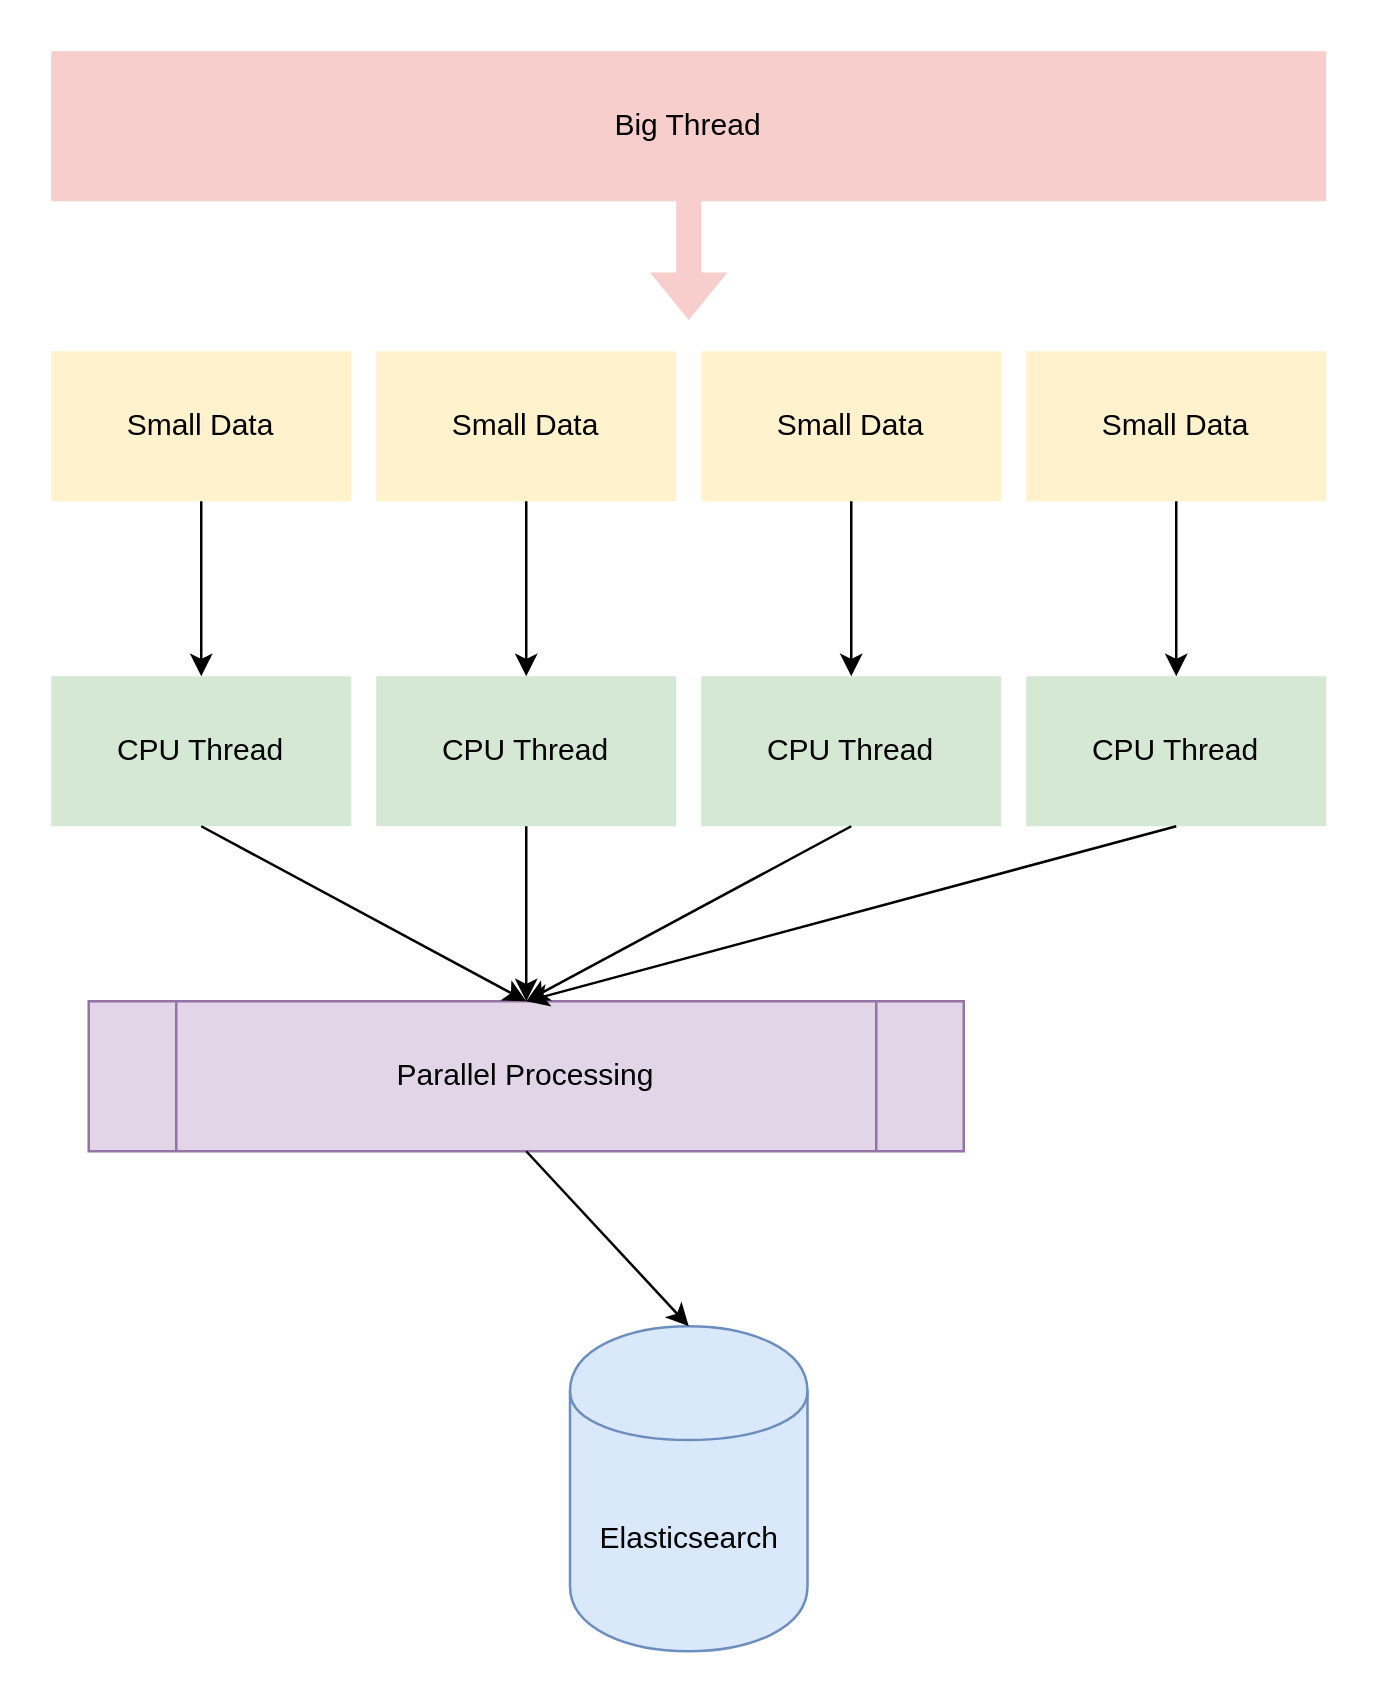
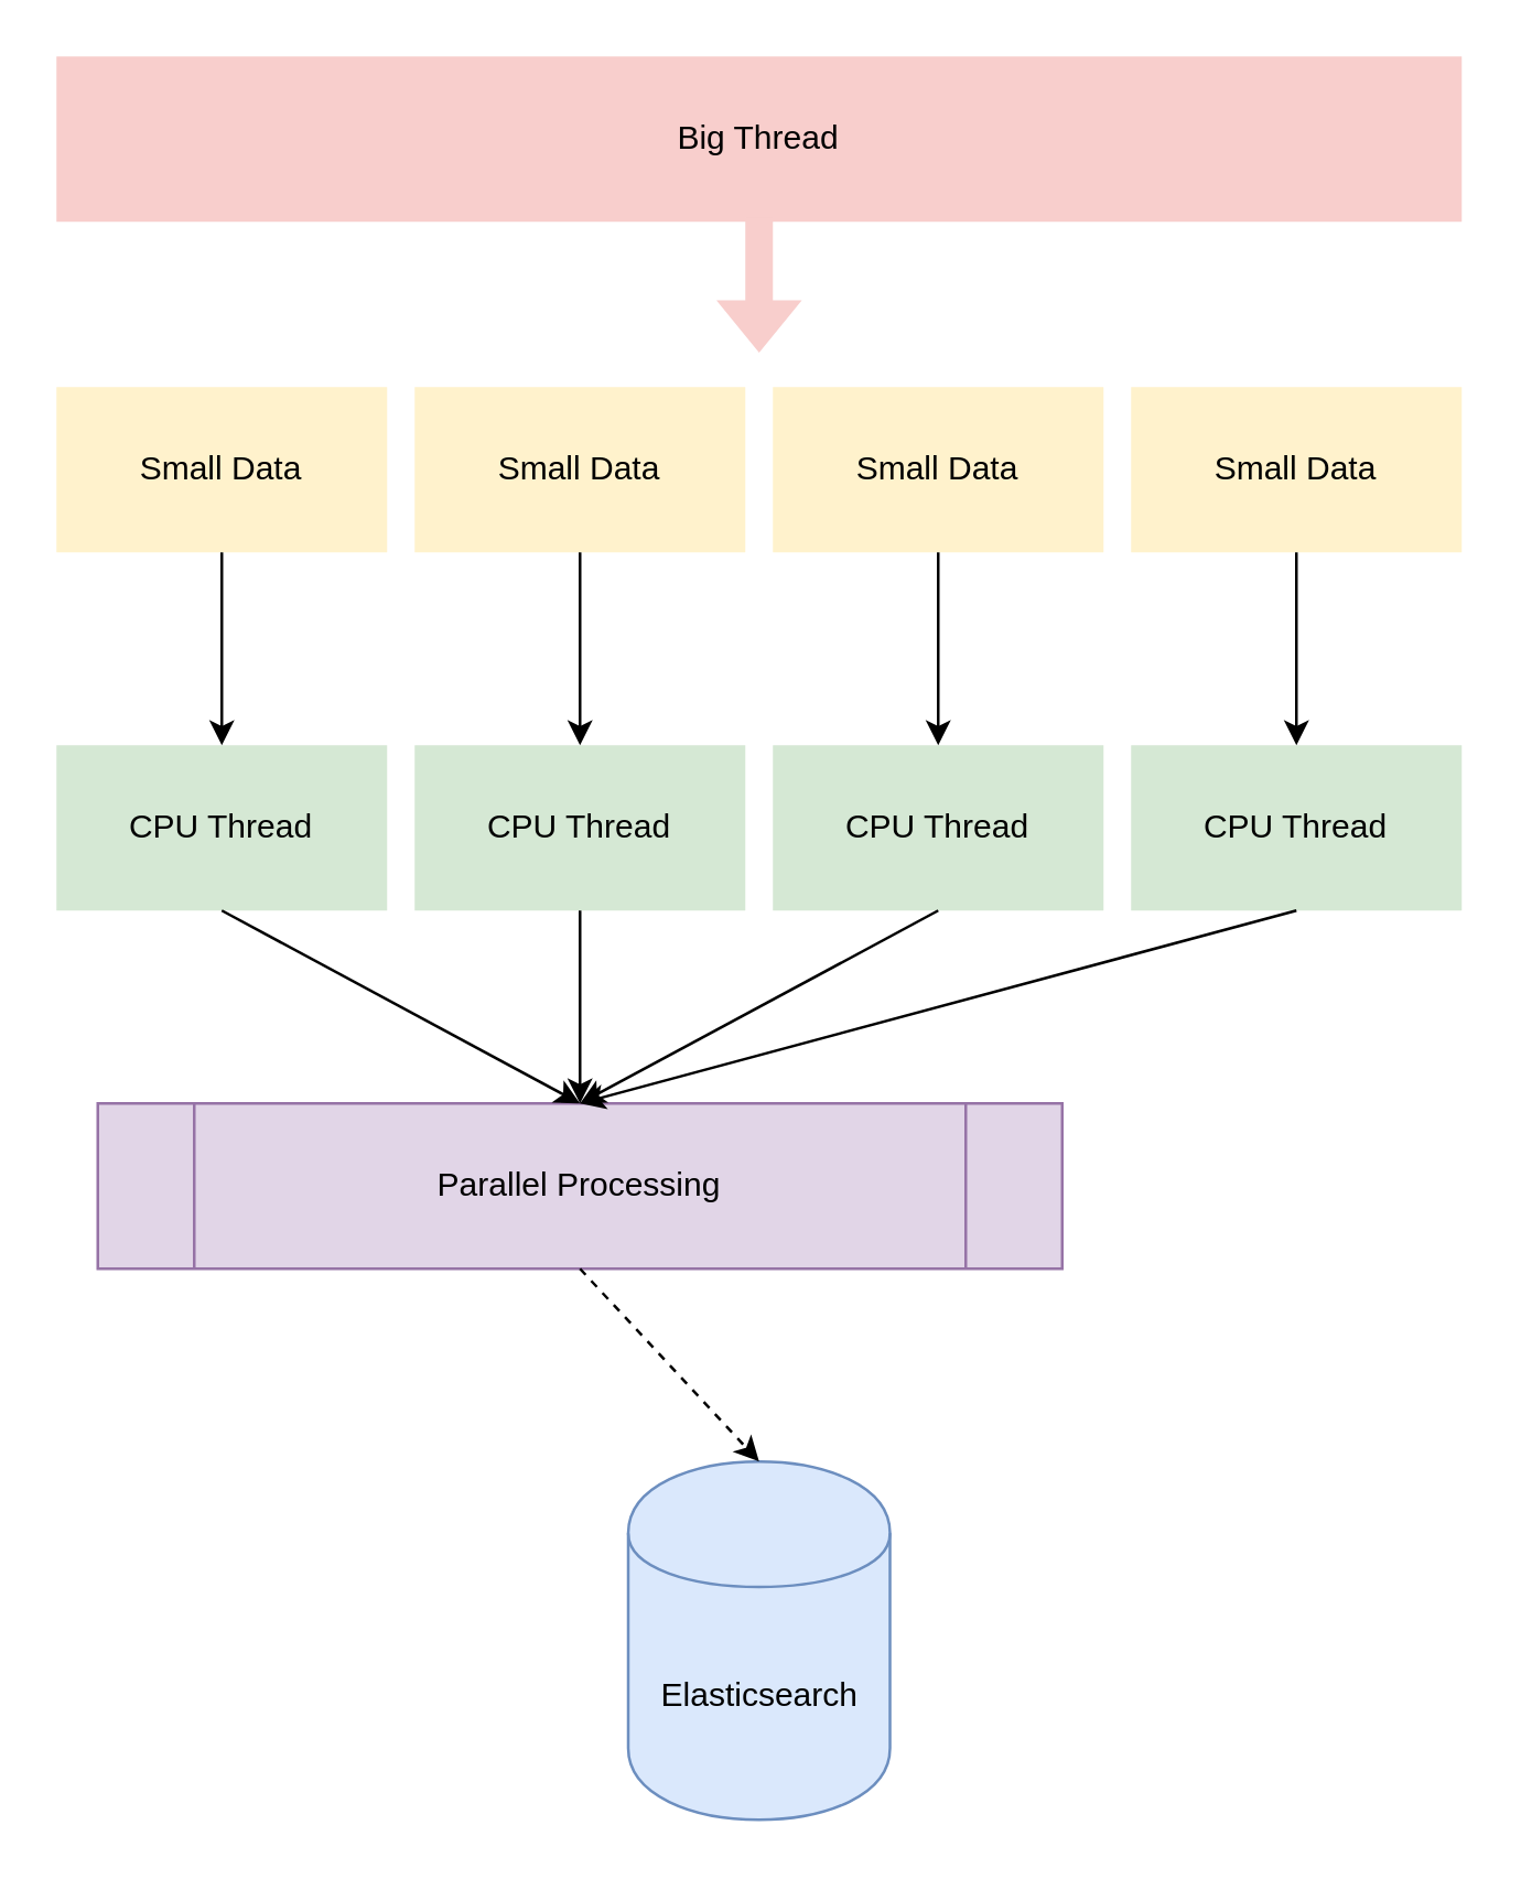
  <mxCell id="0" />
  <mxCell id="1" parent="0" />
  <mxCell id="2" value="&lt;div&gt;Small Data&lt;/div&gt;" style="rounded=0;whiteSpace=wrap;html=1;fillColor=#fff2cc;strokeColor=none;" vertex="1" parent="1"><mxGeometry x="20" y="140" width="120" height="60" as="geometry" /></mxCell>
  <mxCell id="3" value="&lt;div&gt;Small Data&lt;/div&gt;" style="rounded=0;whiteSpace=wrap;html=1;fillColor=#fff2cc;strokeColor=none;" vertex="1" parent="1"><mxGeometry x="150" y="140" width="120" height="60" as="geometry" /></mxCell>
  <mxCell id="4" value="&lt;div&gt;Small Data&lt;/div&gt;" style="rounded=0;whiteSpace=wrap;html=1;fillColor=#fff2cc;strokeColor=none;" vertex="1" parent="1"><mxGeometry x="280" y="140" width="120" height="60" as="geometry" /></mxCell>
  <mxCell id="5" value="&lt;div&gt;Small Data&lt;/div&gt;" style="rounded=0;whiteSpace=wrap;html=1;fillColor=#fff2cc;strokeColor=none;" vertex="1" parent="1"><mxGeometry x="410" y="140" width="120" height="60" as="geometry" /></mxCell>
  <mxCell id="6" value="Big Thread" style="rounded=0;whiteSpace=wrap;html=1;fillColor=#f8cecc;strokeColor=none;" vertex="1" parent="1"><mxGeometry x="20" y="20" width="510" height="60" as="geometry" /></mxCell>
  <mxCell id="7" value="" style="shape=flexArrow;endArrow=classic;html=1;exitX=0.5;exitY=1;exitDx=0;exitDy=0;fillColor=#f8cecc;strokeColor=none;" edge="1" parent="1"><mxGeometry width="50" height="50" relative="1" as="geometry"><mxPoint x="275" y="78" as="sourcePoint" /><mxPoint x="275" y="128" as="targetPoint" /></mxGeometry></mxCell>
  <mxCell id="8" value="CPU Thread" style="rounded=0;whiteSpace=wrap;html=1;fillColor=#d5e8d4;strokeColor=none;" vertex="1" parent="1"><mxGeometry x="20" y="270" width="120" height="60" as="geometry" /></mxCell>
  <mxCell id="9" value="CPU Thread" style="rounded=0;whiteSpace=wrap;html=1;fillColor=#d5e8d4;strokeColor=none;" vertex="1" parent="1"><mxGeometry x="150" y="270" width="120" height="60" as="geometry" /></mxCell>
  <mxCell id="10" value="CPU Thread" style="rounded=0;whiteSpace=wrap;html=1;fillColor=#d5e8d4;strokeColor=none;" vertex="1" parent="1"><mxGeometry x="280" y="270" width="120" height="60" as="geometry" /></mxCell>
  <mxCell id="11" value="CPU Thread" style="rounded=0;whiteSpace=wrap;html=1;fillColor=#d5e8d4;strokeColor=none;" vertex="1" parent="1"><mxGeometry x="410" y="270" width="120" height="60" as="geometry" /></mxCell>
  <mxCell id="12" value="" style="endArrow=classic;html=1;gradientColor=none;entryX=0.5;entryY=0;entryDx=0;entryDy=0;exitX=0.5;exitY=1;exitDx=0;exitDy=0;" edge="1" parent="1" source="2" target="8"><mxGeometry width="50" height="50" relative="1" as="geometry"><mxPoint x="20" y="400" as="sourcePoint" /><mxPoint x="70" y="350" as="targetPoint" /></mxGeometry></mxCell>
  <mxCell id="13" value="" style="endArrow=classic;html=1;gradientColor=none;entryX=0.5;entryY=0;entryDx=0;entryDy=0;exitX=0.5;exitY=1;exitDx=0;exitDy=0;" edge="1" parent="1" source="3" target="9"><mxGeometry width="50" height="50" relative="1" as="geometry"><mxPoint x="90" y="210" as="sourcePoint" /><mxPoint x="90" y="280" as="targetPoint" /></mxGeometry></mxCell>
  <mxCell id="14" value="" style="endArrow=classic;html=1;gradientColor=none;entryX=0.5;entryY=0;entryDx=0;entryDy=0;exitX=0.5;exitY=1;exitDx=0;exitDy=0;" edge="1" parent="1" source="4" target="10"><mxGeometry width="50" height="50" relative="1" as="geometry"><mxPoint x="290" y="210" as="sourcePoint" /><mxPoint x="290" y="280" as="targetPoint" /></mxGeometry></mxCell>
  <mxCell id="15" value="" style="endArrow=classic;html=1;gradientColor=none;entryX=0.5;entryY=0;entryDx=0;entryDy=0;exitX=0.5;exitY=1;exitDx=0;exitDy=0;" edge="1" parent="1" source="5" target="11"><mxGeometry width="50" height="50" relative="1" as="geometry"><mxPoint x="110" y="230" as="sourcePoint" /><mxPoint x="110" y="300" as="targetPoint" /></mxGeometry></mxCell>
  <mxCell id="16" value="Parallel Processing" style="shape=process;whiteSpace=wrap;html=1;backgroundOutline=1;fillColor=#e1d5e7;strokeColor=#9673a6;" vertex="1" parent="1"><mxGeometry x="35" y="400" width="350" height="60" as="geometry" /></mxCell>
  <mxCell id="17" value="Elasticsearch" style="shape=cylinder;whiteSpace=wrap;html=1;boundedLbl=1;backgroundOutline=1;fillColor=#dae8fc;strokeColor=#6c8ebf;" vertex="1" parent="1"><mxGeometry x="227.5" y="530" width="95" height="130" as="geometry" /></mxCell>
  <mxCell id="18" value="" style="endArrow=classic;html=1;gradientColor=none;entryX=0.5;entryY=0;entryDx=0;entryDy=0;exitX=0.5;exitY=1;exitDx=0;exitDy=0;" edge="1" parent="1" source="8" target="16"><mxGeometry width="50" height="50" relative="1" as="geometry"><mxPoint x="80" y="348" as="sourcePoint" /><mxPoint x="80" y="418" as="targetPoint" /></mxGeometry></mxCell>
  <mxCell id="19" value="" style="endArrow=classic;html=1;gradientColor=none;entryX=0.5;entryY=0;entryDx=0;entryDy=0;exitX=0.5;exitY=1;exitDx=0;exitDy=0;" edge="1" parent="1" source="9" target="16"><mxGeometry width="50" height="50" relative="1" as="geometry"><mxPoint x="210" y="348" as="sourcePoint" /><mxPoint x="210" y="418" as="targetPoint" /></mxGeometry></mxCell>
  <mxCell id="20" value="" style="endArrow=classic;html=1;gradientColor=none;entryX=0.5;entryY=0;entryDx=0;entryDy=0;exitX=0.5;exitY=1;exitDx=0;exitDy=0;" edge="1" parent="1" source="10" target="16"><mxGeometry width="50" height="50" relative="1" as="geometry"><mxPoint x="340" y="348" as="sourcePoint" /><mxPoint x="340" y="418" as="targetPoint" /></mxGeometry></mxCell>
  <mxCell id="21" value="" style="endArrow=classic;html=1;gradientColor=none;entryX=0.5;entryY=0;entryDx=0;entryDy=0;exitX=0.5;exitY=1;exitDx=0;exitDy=0;" edge="1" parent="1" source="11" target="16"><mxGeometry width="50" height="50" relative="1" as="geometry"><mxPoint x="470" y="348" as="sourcePoint" /><mxPoint x="470" y="418" as="targetPoint" /></mxGeometry></mxCell>
- <mxCell id="22" value="" style="endArrow=classic;html=1;gradientColor=none;entryX=0.5;entryY=0;entryDx=0;entryDy=0;exitX=0.5;exitY=1;exitDx=0;exitDy=0;" edge="1" parent="1" source="16" target="17"><mxGeometry width="50" height="50" relative="1" as="geometry"><mxPoint x="20" y="720" as="sourcePoint" /><mxPoint x="70" y="670" as="targetPoint" /></mxGeometry></mxCell>
+ <mxCell id="22" value="" style="endArrow=classic;html=1;gradientColor=none;entryX=0.5;entryY=0;entryDx=0;entryDy=0;exitX=0.5;exitY=1;exitDx=0;exitDy=0;dashed=1;" edge="1" parent="1" source="16" target="17"><mxGeometry width="50" height="50" relative="1" as="geometry"><mxPoint x="20" y="720" as="sourcePoint" /><mxPoint x="70" y="670" as="targetPoint" /></mxGeometry></mxCell>
